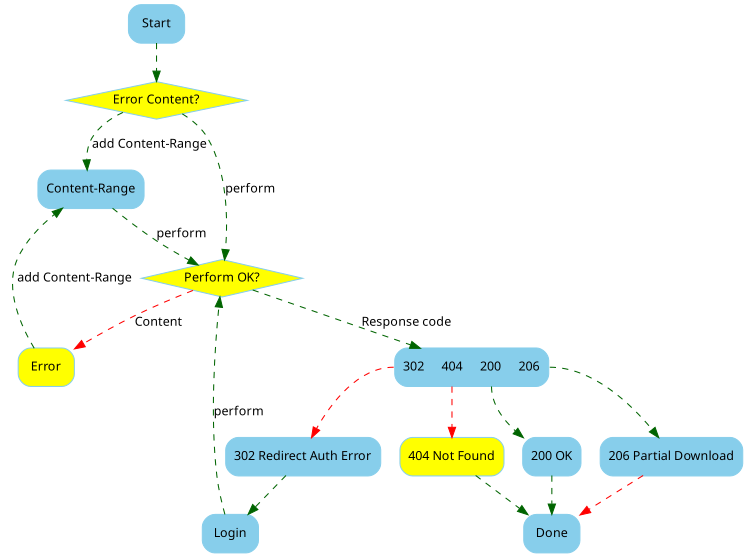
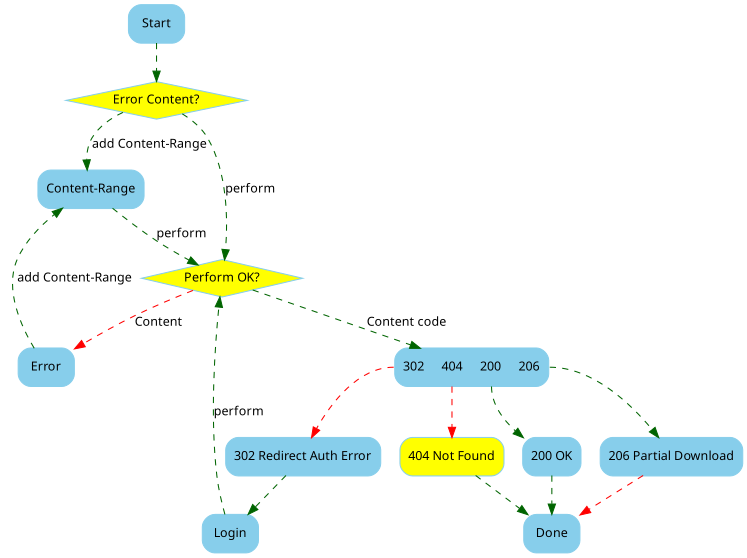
  digraph {
    fontname="Microsoft YaHei"
    fontsize=12
    randir=LR
    node [color=skyblue fontname="Microsoft YaHei" fontsize=12 shape=Mrecord style=filled]
    edge [color=darkgreen fontname="Microsoft YaHei" fontsize=12 style=dashed]
    n1 [label=Start]
    n2 [fillcolor=yellow label="Error Content?" shape=diamond]
    n3 [label="Content-Range"]
    n4 [fillcolor=yellow label="Perform OK?" shape=diamond]
    n5 [label="<f1> 302|<f2>404|<f3>200|<f4>206"]
-   n6 [label=Error fillcolor=yellow]
+   n6 [label=Error]
    n7 [label="200 OK"]
    n8 [fillcolor=yellow label="404 Not Found"]
    n9 [label="206 Partial Download"]
    n10 [label="302 Redirect Auth Error"]
    n11 [label=Done]
    n12 [label=Login]
    n1 -> n2
    n2 -> n3 [label="add Content-Range"]
    n2 -> n4 [label=perform]
    n3 -> n4 [label=perform]
-   n4 -> n5 [label="Response code"]
+   n4 -> n5 [label="Content code"]
    n4 -> n6 [color=red label=Content]
    n5 -> n7 [tailport=f3]
    n5 -> n8 [color=red tailport=f2]
    n5 -> n9 [tailport=f4]
    n5 -> n10 [color=red tailport=f1]
    n6 -> n3 [label="add Content-Range"]
    n7 -> n11
    n8 -> n11
    n9 -> n11 [color=red]
    n10 -> n12
    n12 -> n4 [label=perform]
  }
